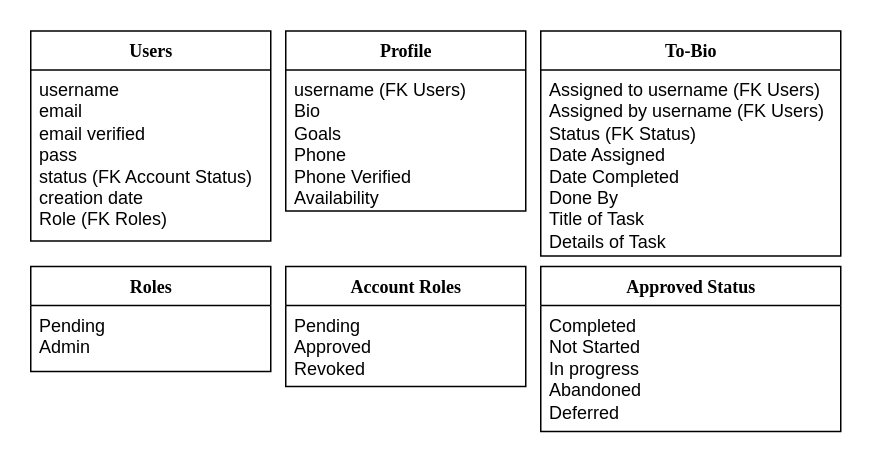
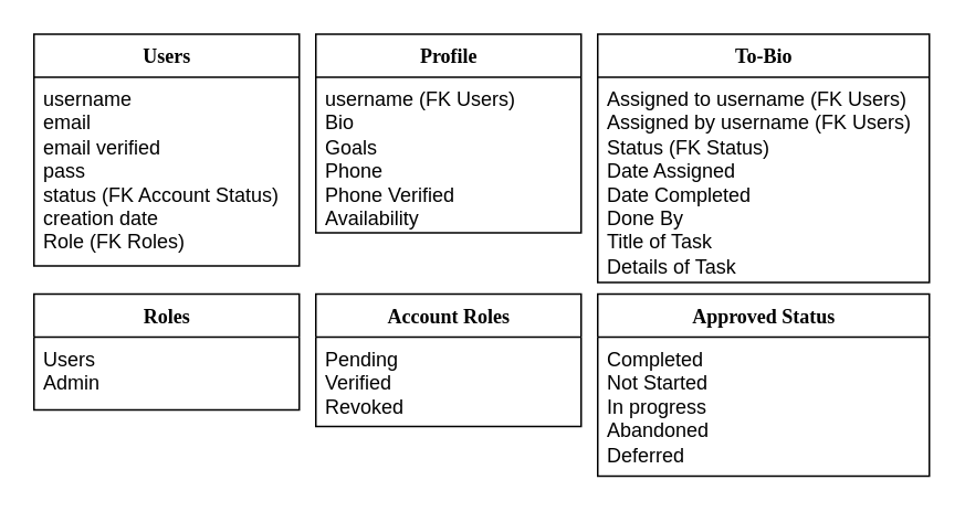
  <mxCell id="0" />
  <mxCell id="1" parent="0" />
  <mxCell id="2" value="Users" style="swimlane;html=1;fontStyle=1;align=center;verticalAlign=top;childLayout=stackLayout;horizontal=1;startSize=26;horizontalStack=0;resizeParent=1;resizeLast=0;collapsible=1;marginBottom=0;swimlaneFillColor=#ffffff;rounded=0;shadow=0;comic=0;labelBackgroundColor=none;strokeWidth=1;fillColor=none;fontFamily=Verdana;fontSize=12" parent="1" vertex="1"><mxGeometry x="20" y="20" width="160" height="140" as="geometry" /></mxCell>
  <mxCell id="3" value="username&lt;div&gt;email&lt;/div&gt;&lt;div&gt;email verified&lt;/div&gt;&lt;div&gt;pass&lt;/div&gt;&lt;div&gt;status (FK Account Status)&lt;/div&gt;&lt;div&gt;creation date&lt;/div&gt;&lt;div&gt;Role (FK Roles)&lt;/div&gt;" style="text;html=1;strokeColor=none;fillColor=none;align=left;verticalAlign=top;spacingLeft=4;spacingRight=4;whiteSpace=wrap;overflow=hidden;rotatable=0;points=[[0,0.5],[1,0.5]];portConstraint=eastwest;" parent="2" vertex="1"><mxGeometry y="26" width="160" height="114" as="geometry" /></mxCell>
  <mxCell id="4" value="Profile" style="swimlane;html=1;fontStyle=1;align=center;verticalAlign=top;childLayout=stackLayout;horizontal=1;startSize=26;horizontalStack=0;resizeParent=1;resizeLast=0;collapsible=1;marginBottom=0;swimlaneFillColor=#ffffff;rounded=0;shadow=0;comic=0;labelBackgroundColor=none;strokeWidth=1;fillColor=none;fontFamily=Verdana;fontSize=12" vertex="1" parent="1"><mxGeometry x="190" y="20" width="160" height="120" as="geometry" /></mxCell>
  <mxCell id="5" value="username (FK Users)&lt;div&gt;Bio&lt;/div&gt;&lt;div&gt;Goals&lt;/div&gt;&lt;div&gt;Phone&lt;/div&gt;&lt;div&gt;Phone Verified&lt;/div&gt;&lt;div&gt;Availability&lt;/div&gt;" style="text;html=1;strokeColor=none;fillColor=none;align=left;verticalAlign=top;spacingLeft=4;spacingRight=4;whiteSpace=wrap;overflow=hidden;rotatable=0;points=[[0,0.5],[1,0.5]];portConstraint=eastwest;" vertex="1" parent="4"><mxGeometry y="26" width="160" height="94" as="geometry" /></mxCell>
  <mxCell id="6" value="Approved Status" style="swimlane;html=1;fontStyle=1;align=center;verticalAlign=top;childLayout=stackLayout;horizontal=1;startSize=26;horizontalStack=0;resizeParent=1;resizeLast=0;collapsible=1;marginBottom=0;swimlaneFillColor=#ffffff;rounded=0;shadow=0;comic=0;labelBackgroundColor=none;strokeWidth=1;fillColor=none;fontFamily=Verdana;fontSize=12" vertex="1" parent="1"><mxGeometry x="360" y="177" width="200" height="110" as="geometry" /></mxCell>
  <mxCell id="7" value="Completed&lt;div&gt;Not Started&lt;/div&gt;&lt;div&gt;In progress&lt;/div&gt;&lt;div&gt;Abandoned&lt;/div&gt;&lt;div&gt;Deferred&lt;/div&gt;" style="text;html=1;strokeColor=none;fillColor=none;align=left;verticalAlign=top;spacingLeft=4;spacingRight=4;whiteSpace=wrap;overflow=hidden;rotatable=0;points=[[0,0.5],[1,0.5]];portConstraint=eastwest;" vertex="1" parent="6"><mxGeometry y="26" width="200" height="84" as="geometry" /></mxCell>
  <mxCell id="8" value="To-Bio" style="swimlane;html=1;fontStyle=1;align=center;verticalAlign=top;childLayout=stackLayout;horizontal=1;startSize=26;horizontalStack=0;resizeParent=1;resizeLast=0;collapsible=1;marginBottom=0;swimlaneFillColor=#ffffff;rounded=0;shadow=0;comic=0;labelBackgroundColor=none;strokeWidth=1;fillColor=none;fontFamily=Verdana;fontSize=12" vertex="1" parent="1"><mxGeometry x="360" y="20" width="200" height="150" as="geometry" /></mxCell>
  <mxCell id="9" value="Assigned to username (FK Users)&lt;div&gt;Assigned by username (FK Users)&lt;/div&gt;&lt;div&gt;Status (FK Status)&lt;/div&gt;&lt;div&gt;Date Assigned&lt;/div&gt;&lt;div&gt;Date Completed&lt;/div&gt;&lt;div&gt;Done By&lt;/div&gt;&lt;div&gt;Title of Task&lt;/div&gt;&lt;div&gt;Details of Task&lt;/div&gt;" style="text;html=1;strokeColor=none;fillColor=none;align=left;verticalAlign=top;spacingLeft=4;spacingRight=4;whiteSpace=wrap;overflow=hidden;rotatable=0;points=[[0,0.5],[1,0.5]];portConstraint=eastwest;" vertex="1" parent="8"><mxGeometry y="26" width="200" height="124" as="geometry" /></mxCell>
  <mxCell id="10" value="Roles" style="swimlane;html=1;fontStyle=1;align=center;verticalAlign=top;childLayout=stackLayout;horizontal=1;startSize=26;horizontalStack=0;resizeParent=1;resizeLast=0;collapsible=1;marginBottom=0;swimlaneFillColor=#ffffff;rounded=0;shadow=0;comic=0;labelBackgroundColor=none;strokeWidth=1;fillColor=none;fontFamily=Verdana;fontSize=12" vertex="1" parent="1"><mxGeometry x="20" y="177" width="160" height="70" as="geometry" /></mxCell>
- <mxCell id="11" value="Pending&lt;div&gt;Admin&lt;/div&gt;" style="text;html=1;strokeColor=none;fillColor=none;align=left;verticalAlign=top;spacingLeft=4;spacingRight=4;whiteSpace=wrap;overflow=hidden;rotatable=0;points=[[0,0.5],[1,0.5]];portConstraint=eastwest;" vertex="1" parent="10"><mxGeometry y="26" width="160" height="44" as="geometry" /></mxCell>
+ <mxCell id="11" value="Users&lt;div&gt;Admin&lt;/div&gt;" style="text;html=1;strokeColor=none;fillColor=none;align=left;verticalAlign=top;spacingLeft=4;spacingRight=4;whiteSpace=wrap;overflow=hidden;rotatable=0;points=[[0,0.5],[1,0.5]];portConstraint=eastwest;" vertex="1" parent="10"><mxGeometry y="26" width="160" height="44" as="geometry" /></mxCell>
  <mxCell id="12" value="Account Roles" style="swimlane;html=1;fontStyle=1;align=center;verticalAlign=top;childLayout=stackLayout;horizontal=1;startSize=26;horizontalStack=0;resizeParent=1;resizeLast=0;collapsible=1;marginBottom=0;swimlaneFillColor=#ffffff;rounded=0;shadow=0;comic=0;labelBackgroundColor=none;strokeWidth=1;fillColor=none;fontFamily=Verdana;fontSize=12" vertex="1" parent="1"><mxGeometry x="190" y="177" width="160" height="80" as="geometry" /></mxCell>
- <mxCell id="13" value="Pending&lt;div&gt;Approved&lt;/div&gt;&lt;div&gt;Revoked&lt;/div&gt;" style="text;html=1;strokeColor=none;fillColor=none;align=left;verticalAlign=top;spacingLeft=4;spacingRight=4;whiteSpace=wrap;overflow=hidden;rotatable=0;points=[[0,0.5],[1,0.5]];portConstraint=eastwest;" vertex="1" parent="12"><mxGeometry y="26" width="160" height="54" as="geometry" /></mxCell>
+ <mxCell id="13" value="Pending&lt;div&gt;Verified&lt;/div&gt;&lt;div&gt;Revoked&lt;/div&gt;" style="text;html=1;strokeColor=none;fillColor=none;align=left;verticalAlign=top;spacingLeft=4;spacingRight=4;whiteSpace=wrap;overflow=hidden;rotatable=0;points=[[0,0.5],[1,0.5]];portConstraint=eastwest;" vertex="1" parent="12"><mxGeometry y="26" width="160" height="54" as="geometry" /></mxCell>
